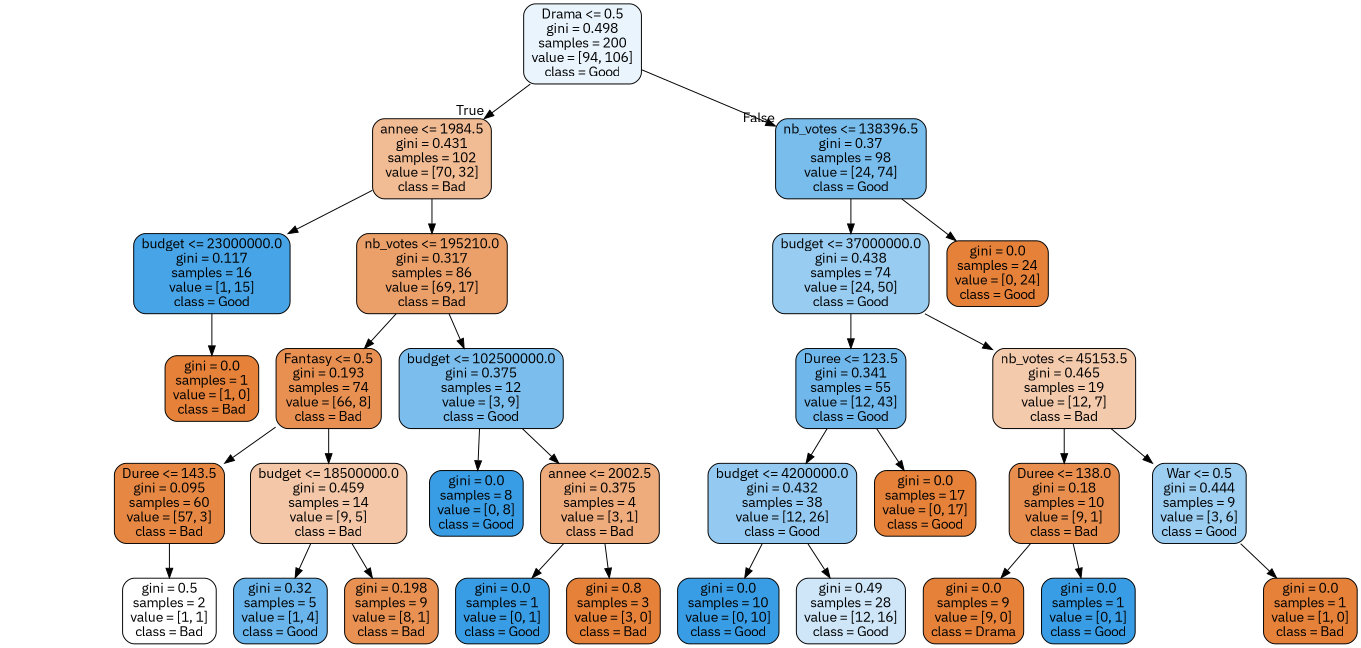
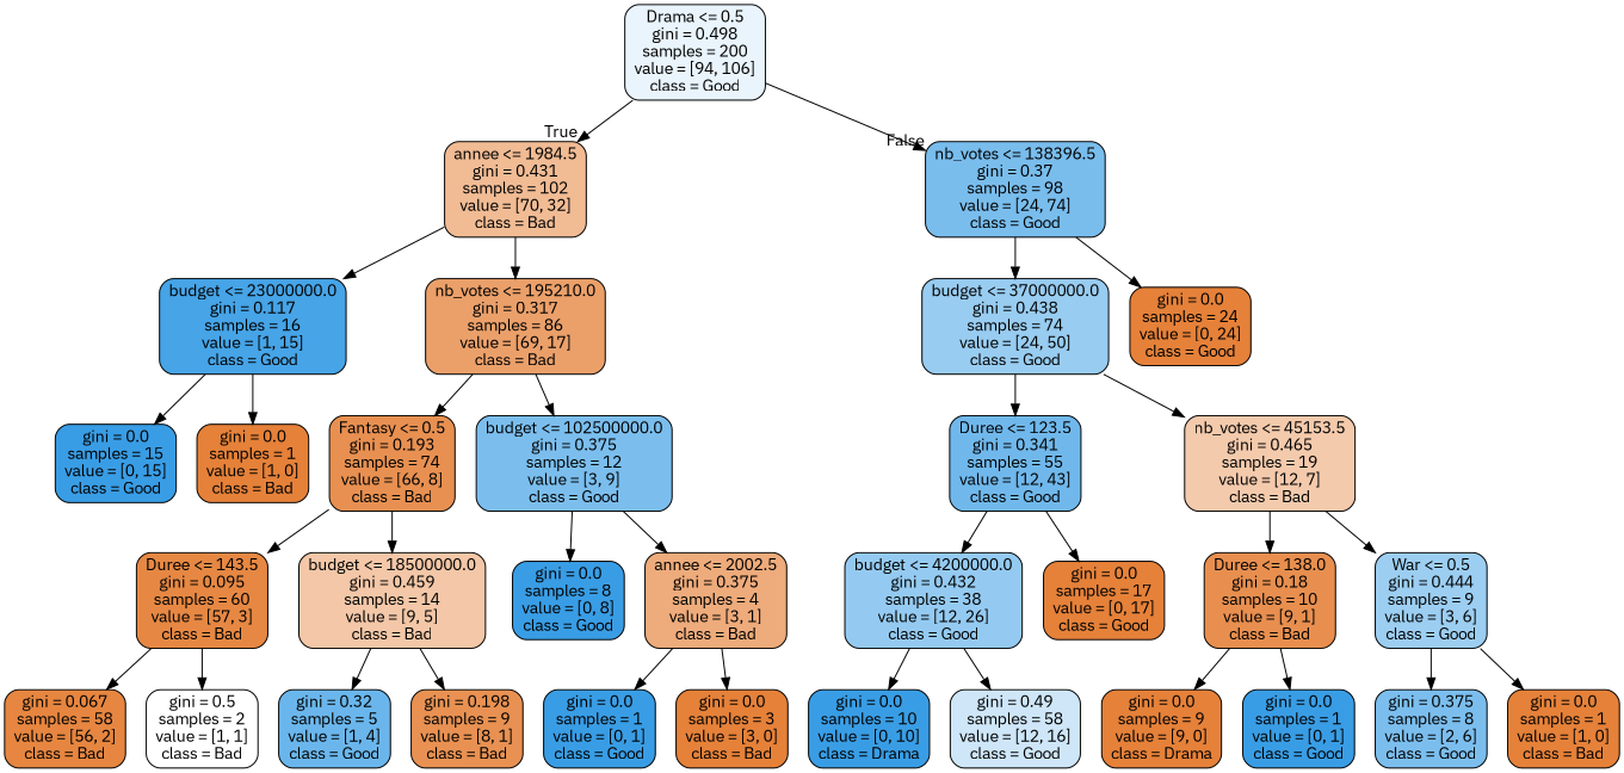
  digraph {
    fontname="IBM Plex Sans"
    node [color=black fillcolor="#e58139" fontname="IBM Plex Sans" shape=box style="filled, rounded"]
    edge [fontname="IBM Plex Sans"]
    n1 [fillcolor="#e9f4fc" label="Drama <= 0.5\ngini = 0.498\nsamples = 200\nvalue = [94, 106]\nclass = Good"]
    n2 [fillcolor="#f1bb94" label="annee <= 1984.5\ngini = 0.431\nsamples = 102\nvalue = [70, 32]\nclass = Bad"]
    n3 [fillcolor="#79bded" label="nb_votes <= 138396.5\ngini = 0.37\nsamples = 98\nvalue = [24, 74]\nclass = Good"]
    n4 [fillcolor="#46a4e7" label="budget <= 23000000.0\ngini = 0.117\nsamples = 16\nvalue = [1, 15]\nclass = Good"]
    n5 [fillcolor="#eba06a" label="nb_votes <= 195210.0\ngini = 0.317\nsamples = 86\nvalue = [69, 17]\nclass = Bad"]
    n6 [fillcolor="#98ccf1" label="budget <= 37000000.0\ngini = 0.438\nsamples = 74\nvalue = [24, 50]\nclass = Good"]
    n7 [label="gini = 0.0\nsamples = 24\nvalue = [0, 24]\nclass = Good"]
+   n8 [fillcolor="#399de5" label="gini = 0.0\nsamples = 15\nvalue = [0, 15]\nclass = Good"]
    n9 [label="gini = 0.0\nsamples = 1\nvalue = [1, 0]\nclass = Bad"]
    n10 [fillcolor="#e89051" label="Fantasy <= 0.5\ngini = 0.193\nsamples = 74\nvalue = [66, 8]\nclass = Bad"]
    n11 [fillcolor="#7bbeee" label="budget <= 102500000.0\ngini = 0.375\nsamples = 12\nvalue = [3, 9]\nclass = Good"]
    n12 [fillcolor="#e68843" label="Duree <= 143.5\ngini = 0.095\nsamples = 60\nvalue = [57, 3]\nclass = Bad"]
    n13 [fillcolor="#f3c7a7" label="budget <= 18500000.0\ngini = 0.459\nsamples = 14\nvalue = [9, 5]\nclass = Bad"]
    n14 [fillcolor="#399de5" label="gini = 0.0\nsamples = 8\nvalue = [0, 8]\nclass = Good"]
    n15 [fillcolor="#eeab7b" label="annee <= 2002.5\ngini = 0.375\nsamples = 4\nvalue = [3, 1]\nclass = Bad"]
+   n16 [fillcolor="#e68640" label="gini = 0.067\nsamples = 58\nvalue = [56, 2]\nclass = Bad"]
    n17 [fillcolor="#ffffff" label="gini = 0.5\nsamples = 2\nvalue = [1, 1]\nclass = Bad"]
    n18 [fillcolor="#6ab6ec" label="gini = 0.32\nsamples = 5\nvalue = [1, 4]\nclass = Good"]
    n19 [fillcolor="#e89152" label="gini = 0.198\nsamples = 9\nvalue = [8, 1]\nclass = Bad"]
    n20 [fillcolor="#399de5" label="gini = 0.0\nsamples = 1\nvalue = [0, 1]\nclass = Good"]
-   n21 [label="gini = 0.8\nsamples = 3\nvalue = [3, 0]\nclass = Bad"]
+   n21 [label="gini = 0.0\nsamples = 3\nvalue = [3, 0]\nclass = Bad"]
    n22 [fillcolor="#70b8ec" label="Duree <= 123.5\ngini = 0.341\nsamples = 55\nvalue = [12, 43]\nclass = Good"]
    n23 [fillcolor="#f4caac" label="nb_votes <= 45153.5\ngini = 0.465\nsamples = 19\nvalue = [12, 7]\nclass = Bad"]
    n24 [fillcolor="#94caf1" label="budget <= 4200000.0\ngini = 0.432\nsamples = 38\nvalue = [12, 26]\nclass = Good"]
    n25 [label="gini = 0.0\nsamples = 17\nvalue = [0, 17]\nclass = Good"]
    n26 [fillcolor="#e88f4f" label="Duree <= 138.0\ngini = 0.18\nsamples = 10\nvalue = [9, 1]\nclass = Bad"]
    n27 [fillcolor="#9ccef2" label="War <= 0.5\ngini = 0.444\nsamples = 9\nvalue = [3, 6]\nclass = Good"]
-   n28 [fillcolor="#399de5" label="gini = 0.0\nsamples = 10\nvalue = [0, 10]\nclass = Good"]
-   n29 [fillcolor="#cee6f8" label="gini = 0.49\nsamples = 28\nvalue = [12, 16]\nclass = Good"]
+   n28 [fillcolor="#399de5" label="gini = 0.0\nsamples = 10\nvalue = [0, 10]\nclass = Drama"]
+   n29 [fillcolor="#cee6f8" label="gini = 0.49\nsamples = 58\nvalue = [12, 16]\nclass = Good"]
    n30 [label="gini = 0.0\nsamples = 9\nvalue = [9, 0]\nclass = Drama"]
    n31 [fillcolor="#399de5" label="gini = 0.0\nsamples = 1\nvalue = [0, 1]\nclass = Good"]
+   n32 [fillcolor="#7bbeee" label="gini = 0.375\nsamples = 8\nvalue = [2, 6]\nclass = Good"]
    n33 [label="gini = 0.0\nsamples = 1\nvalue = [1, 0]\nclass = Bad"]
    n1 -> n2 [headlabel=True labelangle=45 labeldistance=2.5]
    n1 -> n3 [headlabel=False labelangle=-45 labeldistance=2.5]
    n2 -> n4
    n2 -> n5
    n3 -> n6
    n3 -> n7
+   n4 -> n8
    n4 -> n9
    n5 -> n10
    n5 -> n11
    n6 -> n22
    n6 -> n23
    n10 -> n12
    n10 -> n13
    n11 -> n14
    n11 -> n15
+   n12 -> n16
    n12 -> n17
    n13 -> n18
    n13 -> n19
    n15 -> n20
    n15 -> n21
    n22 -> n24
    n22 -> n25
    n23 -> n26
    n23 -> n27
    n24 -> n28
    n24 -> n29
    n26 -> n30
    n26 -> n31
+   n27 -> n32
    n27 -> n33
  }
